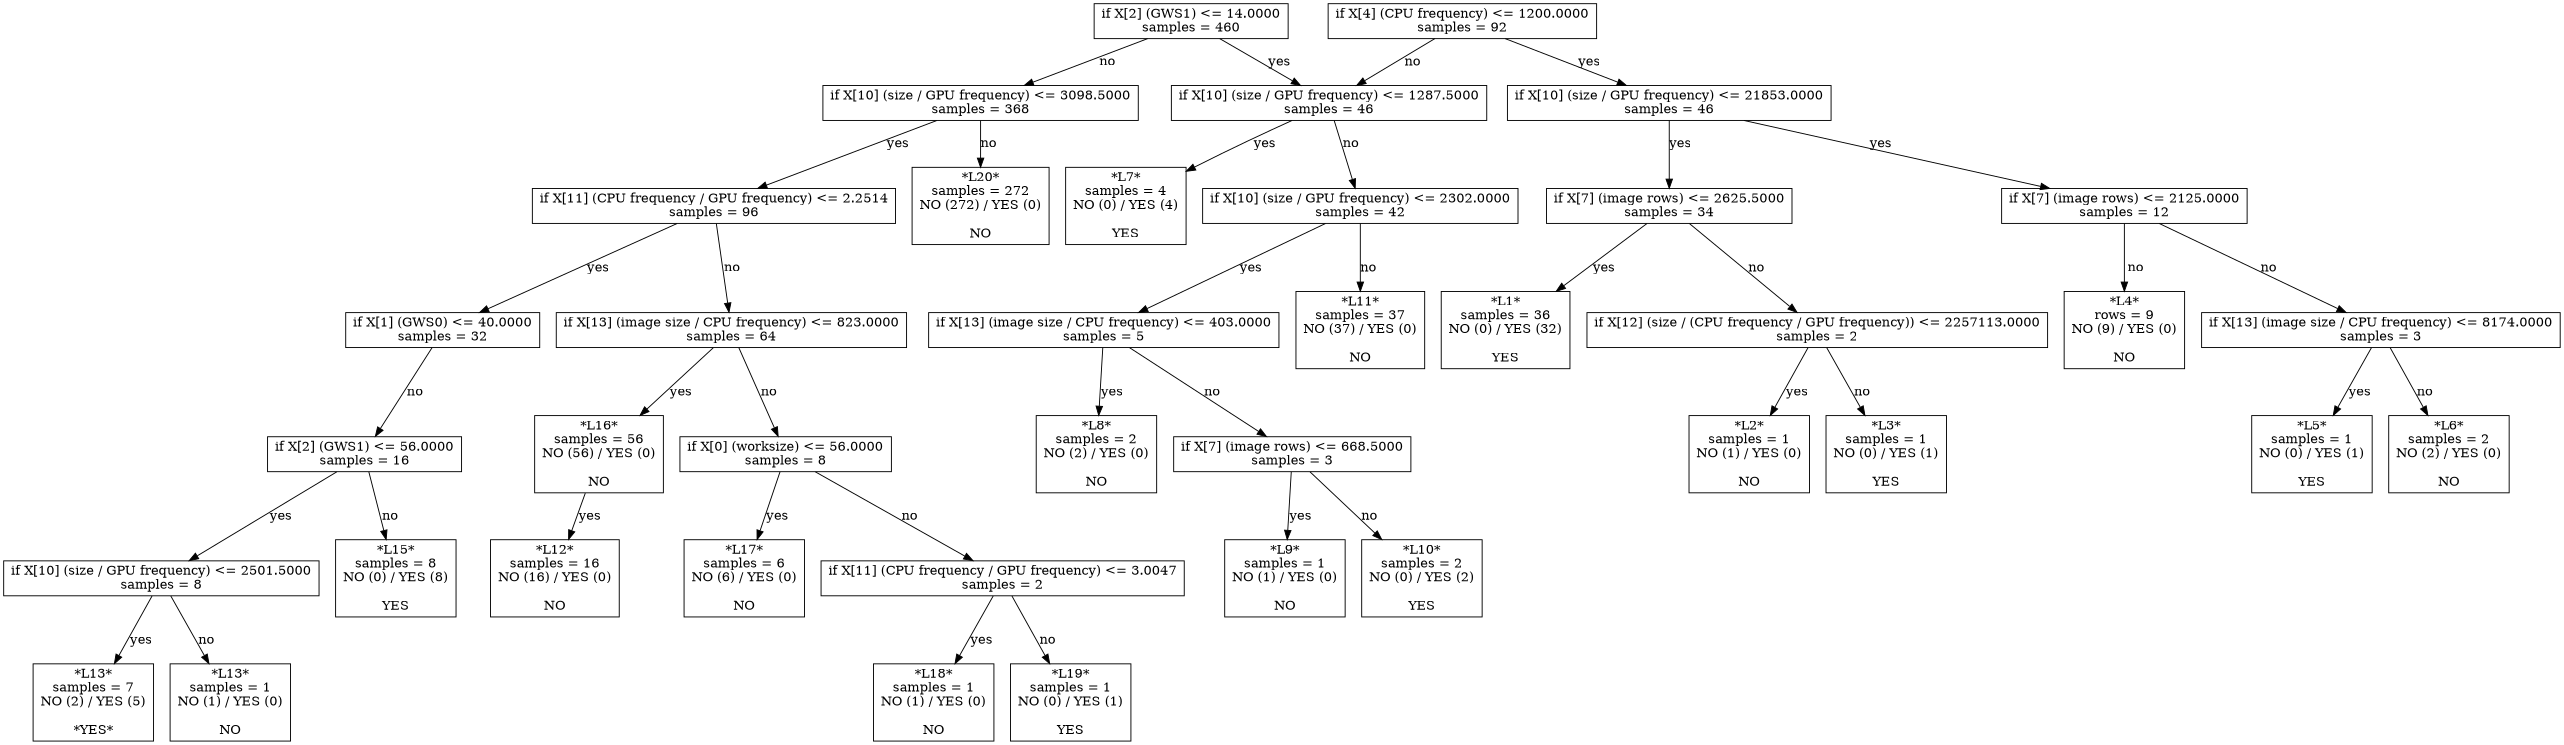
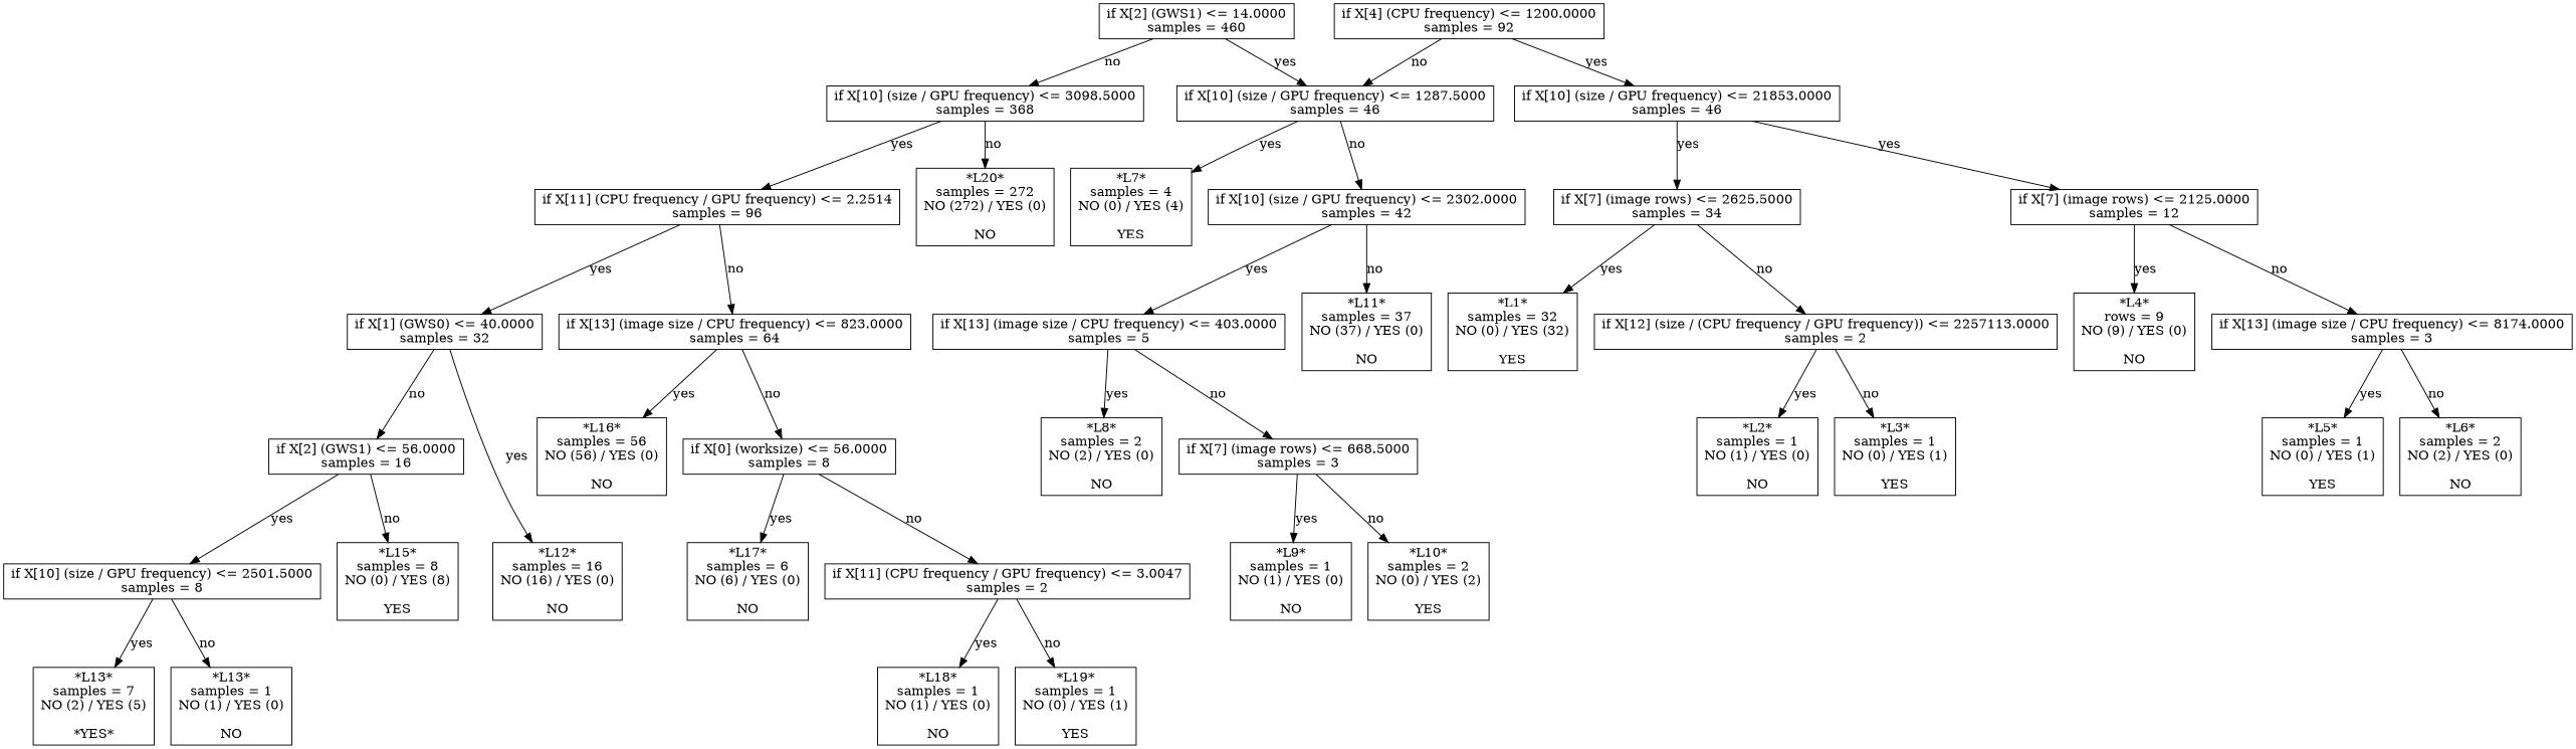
  digraph {
    node [shape=box]
    n1 [label="if X[2] (GWS1) <= 14.0000\nsamples = 460"]
    n2 [label="if X[10] (size / GPU frequency) <= 3098.5000\nsamples = 368"]
    n3 [label="if X[10] (size / GPU frequency) <= 1287.5000\nsamples = 46"]
    n4 [label="if X[4] (CPU frequency) <= 1200.0000\nsamples = 92"]
    n5 [label="if X[10] (size / GPU frequency) <= 21853.0000\nsamples = 46"]
    n6 [label="if X[11] (CPU frequency / GPU frequency) <= 2.2514\nsamples = 96"]
    n7 [label="*L20*\nsamples = 272\nNO (272) / YES (0)\n\nNO"]
    n8 [label="if X[7] (image rows) <= 2625.5000\nsamples = 34"]
    n9 [label="if X[7] (image rows) <= 2125.0000\nsamples = 12"]
    n10 [label="*L7*\nsamples = 4\nNO (0) / YES (4)\n\nYES"]
    n11 [label="if X[10] (size / GPU frequency) <= 2302.0000\nsamples = 42"]
-   n12 [label="*L1*\nsamples = 36\nNO (0) / YES (32)\n\nYES"]
+   n12 [label="*L1*\nsamples = 32\nNO (0) / YES (32)\n\nYES"]
    n13 [label="if X[12] (size / (CPU frequency / GPU frequency)) <= 2257113.0000\nsamples = 2"]
    n14 [label="*L4*\nrows = 9\nNO (9) / YES (0)\n\nNO"]
    n15 [label="if X[13] (image size / CPU frequency) <= 8174.0000\nsamples = 3"]
    n16 [label="*L2*\nsamples = 1\nNO (1) / YES (0)\n\nNO"]
    n17 [label="*L3*\nsamples = 1\nNO (0) / YES (1)\n\nYES"]
    n18 [label="*L5*\nsamples = 1\nNO (0) / YES (1)\n\nYES"]
    n19 [label="*L6*\nsamples = 2\nNO (2) / YES (0)\n\nNO"]
    n20 [label="if X[13] (image size / CPU frequency) <= 403.0000\nsamples = 5"]
    n21 [label="*L11*\nsamples = 37\nNO (37) / YES (0)\n\nNO"]
    n22 [label="*L8*\nsamples = 2\nNO (2) / YES (0)\n\nNO"]
    n23 [label="if X[7] (image rows) <= 668.5000\nsamples = 3"]
    n24 [label="*L9*\nsamples = 1\nNO (1) / YES (0)\n\nNO"]
    n25 [label="*L10*\nsamples = 2\nNO (0) / YES (2)\n\nYES"]
    n26 [label="if X[1] (GWS0) <= 40.0000\nsamples = 32"]
    n27 [label="if X[13] (image size / CPU frequency) <= 823.0000\nsamples = 64"]
    n28 [label="*L12*\nsamples = 16\nNO (16) / YES (0)\n\nNO"]
    n29 [label="if X[2] (GWS1) <= 56.0000\nsamples = 16"]
    n30 [label="*L16*\nsamples = 56\nNO (56) / YES (0)\n\nNO"]
    n31 [label="if X[0] (worksize) <= 56.0000\nsamples = 8"]
    n32 [label="if X[10] (size / GPU frequency) <= 2501.5000\nsamples = 8"]
    n33 [label="*L15*\nsamples = 8\nNO (0) / YES (8)\n\nYES"]
    n34 [label="*L13*\nsamples = 7\nNO (2) / YES (5)\n\n*YES*"]
    n35 [label="*L13*\nsamples = 1\nNO (1) / YES (0)\n\nNO"]
    n36 [label="*L17*\nsamples = 6\nNO (6) / YES (0)\n\nNO"]
    n37 [label="if X[11] (CPU frequency / GPU frequency) <= 3.0047\nsamples = 2"]
    n38 [label="*L18*\nsamples = 1\nNO (1) / YES (0)\n\nNO"]
    n39 [label="*L19*\nsamples = 1\nNO (0) / YES (1)\n\nYES"]
    n1 -> n2 [label=no]
    n1 -> n3 [label=yes]
    n2 -> n6 [label=yes]
    n2 -> n7 [label=no]
    n3 -> n10 [label=yes]
    n3 -> n11 [label=no]
    n4 -> n3 [label=no]
    n4 -> n5 [label=yes]
    n5 -> n8 [label=yes]
    n5 -> n9 [label=yes]
    n6 -> n26 [label=yes]
    n6 -> n27 [label=no]
    n8 -> n12 [label=yes]
    n8 -> n13 [label=no]
-   n9 -> n14 [label=no]
+   n9 -> n14 [label=yes]
    n9 -> n15 [label=no]
    n11 -> n20 [label=yes]
    n11 -> n21 [label=no]
    n13 -> n16 [label=yes]
    n13 -> n17 [label=no]
    n15 -> n18 [label=yes]
    n15 -> n19 [label=no]
    n20 -> n22 [label=yes]
    n20 -> n23 [label=no]
    n23 -> n24 [label=yes]
    n23 -> n25 [label=no]
-   n30 -> n28 [label=yes]
+   n26 -> n28 [label=yes]
    n26 -> n29 [label=no]
    n27 -> n30 [label=yes]
    n27 -> n31 [label=no]
    n29 -> n32 [label=yes]
    n29 -> n33 [label=no]
    n31 -> n36 [label=yes]
    n31 -> n37 [label=no]
    n32 -> n34 [label=yes]
    n32 -> n35 [label=no]
    n37 -> n38 [label=yes]
    n37 -> n39 [label=no]
  }
